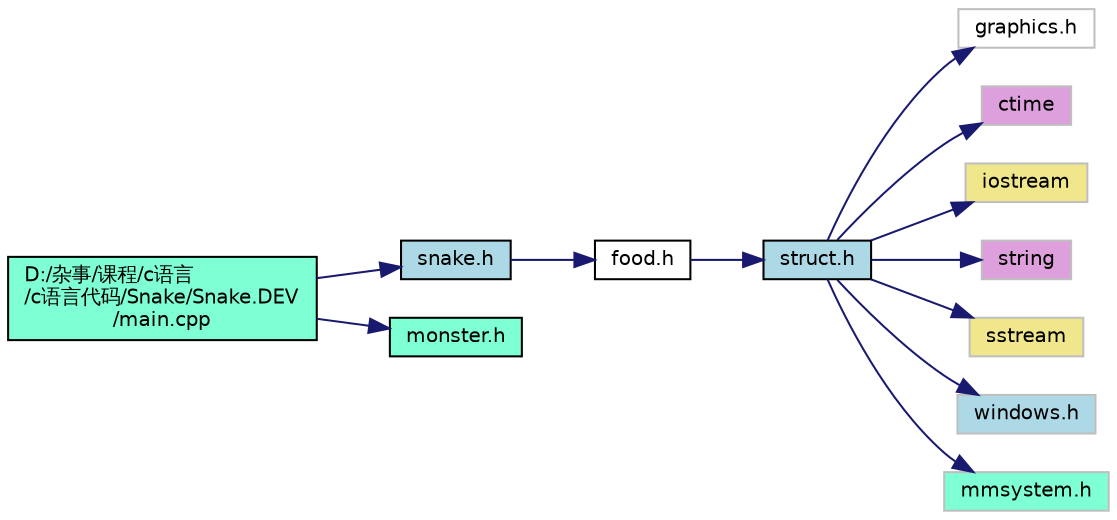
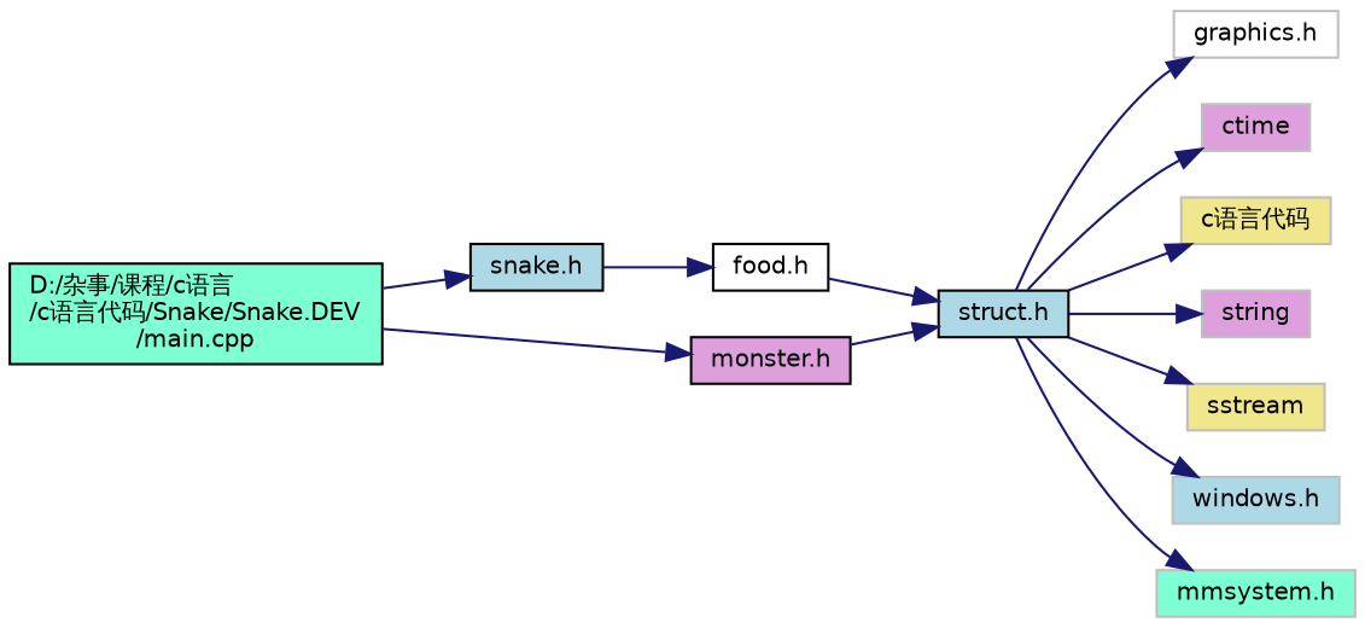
  digraph {
    rankdir=LR
    node [color=grey75 fillcolor=lightblue fontname=Helvetica fontsize=10 shape=record style=filled]
    edge [color=midnightblue fontname=Helvetica fontsize=10 labelfontname=Helvetica labelfontsize=10 style=solid]
    n1 [color=black fillcolor=aquamarine fontcolor=black height=0.2 label="D:/杂事/课程/c语言\l/c语言代码/Snake/Snake.DEV\l/main.cpp" width=0.4]
    n2 [color=black height=0.2 label="snake.h" width=0.4]
-   n3 [color=black fillcolor=aquamarine height=0.2 label="monster.h" width=0.4]
+   n3 [color=black fillcolor=plum height=0.2 label="monster.h" width=0.4]
    n4 [color=black fillcolor=white height=0.2 label="food.h" width=0.4]
    n5 [color=black height=0.2 label="struct.h" width=0.4]
    n6 [fillcolor=white height=0.2 label="graphics.h" width=0.4]
    n7 [fillcolor=plum height=0.2 label=ctime width=0.4]
-   n8 [fillcolor=khaki height=0.2 label=iostream width=0.4]
+   n8 [fillcolor=khaki height=0.2 label="c语言代码" width=0.4]
    n9 [fillcolor=plum height=0.2 label=string width=0.4]
    n10 [fillcolor=khaki height=0.2 label=sstream width=0.4]
    n11 [height=0.2 label="windows.h" width=0.4]
    n12 [fillcolor=aquamarine height=0.2 label="mmsystem.h" width=0.4]
    n1 -> n2
    n1 -> n3
    n2 -> n4
+   n3 -> n5
    n4 -> n5
    n5 -> n6
    n5 -> n7
    n5 -> n8
    n5 -> n9
    n5 -> n10
    n5 -> n11
    n5 -> n12
  }
